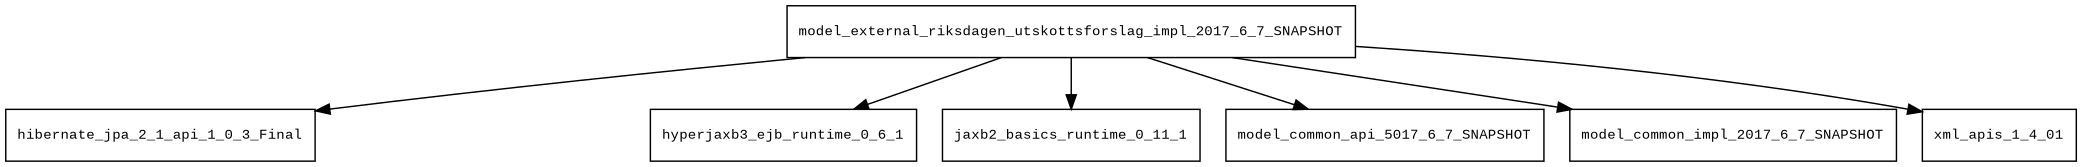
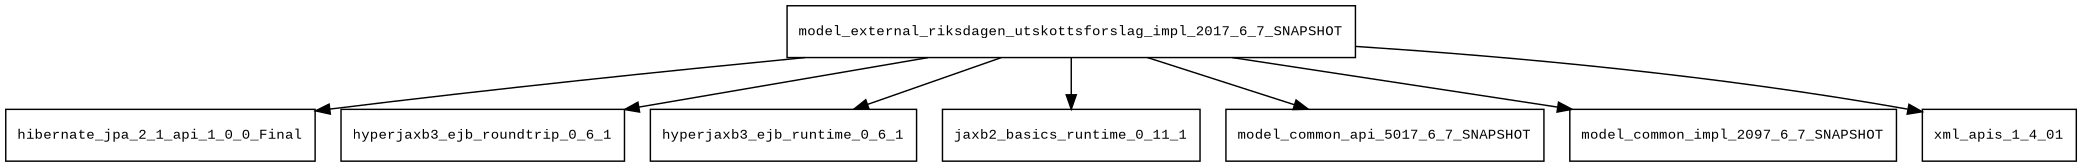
  digraph {
    fontname="Liberation Mono"
    node [fontname="Liberation Mono" fontsize=10.0 shape=box]
    edge [fontname="Liberation Mono"]
    model_external_riksdagen_utskottsforslag_impl_2017_6_7_SNAPSHOT
-   hibernate_jpa_2_1_api_1_0_0_Final [label=hibernate_jpa_2_1_api_1_0_3_Final]
+   hibernate_jpa_2_1_api_1_0_0_Final
+   hyperjaxb3_ejb_roundtrip_0_6_1
    hyperjaxb3_ejb_runtime_0_6_1
    jaxb2_basics_runtime_0_11_1
    n6 [label=model_common_api_5017_6_7_SNAPSHOT]
-   model_common_impl_2017_6_7_SNAPSHOT
+   model_common_impl_2017_6_7_SNAPSHOT [label=model_common_impl_2097_6_7_SNAPSHOT]
    xml_apis_1_4_01
    model_external_riksdagen_utskottsforslag_impl_2017_6_7_SNAPSHOT -> hibernate_jpa_2_1_api_1_0_0_Final
+   model_external_riksdagen_utskottsforslag_impl_2017_6_7_SNAPSHOT -> hyperjaxb3_ejb_roundtrip_0_6_1
    model_external_riksdagen_utskottsforslag_impl_2017_6_7_SNAPSHOT -> hyperjaxb3_ejb_runtime_0_6_1
    model_external_riksdagen_utskottsforslag_impl_2017_6_7_SNAPSHOT -> jaxb2_basics_runtime_0_11_1
    model_external_riksdagen_utskottsforslag_impl_2017_6_7_SNAPSHOT -> n6
    model_external_riksdagen_utskottsforslag_impl_2017_6_7_SNAPSHOT -> model_common_impl_2017_6_7_SNAPSHOT
    model_external_riksdagen_utskottsforslag_impl_2017_6_7_SNAPSHOT -> xml_apis_1_4_01
  }
